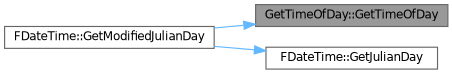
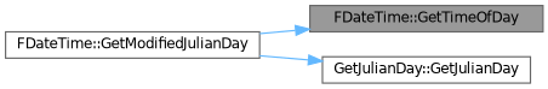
  digraph {
    rankdir=RL
    node [color=grey40 fillcolor=white fontname=Helvetica fontsize=10 shape=box style=filled]
    edge [color=steelblue1 dir=back fontname=Helvetica fontsize=10 labelfontname=Helvetica labelfontsize=10 style=solid]
-   n1 [color=gray40 fillcolor=grey60 fontcolor=black height=0.2 label="GetTimeOfDay::GetTimeOfDay" width=0.4]
+   n1 [color=gray40 fillcolor=grey60 fontcolor=black height=0.2 label="FDateTime::GetTimeOfDay" width=0.4]
    n2 [height=0.2 label="FDateTime::GetModifiedJulianDay" width=0.4]
-   n3 [height=0.2 label="FDateTime::GetJulianDay" width=0.4]
+   n3 [height=0.2 label="GetJulianDay::GetJulianDay" width=0.4]
    n1 -> n2
    n3 -> n2
  }
